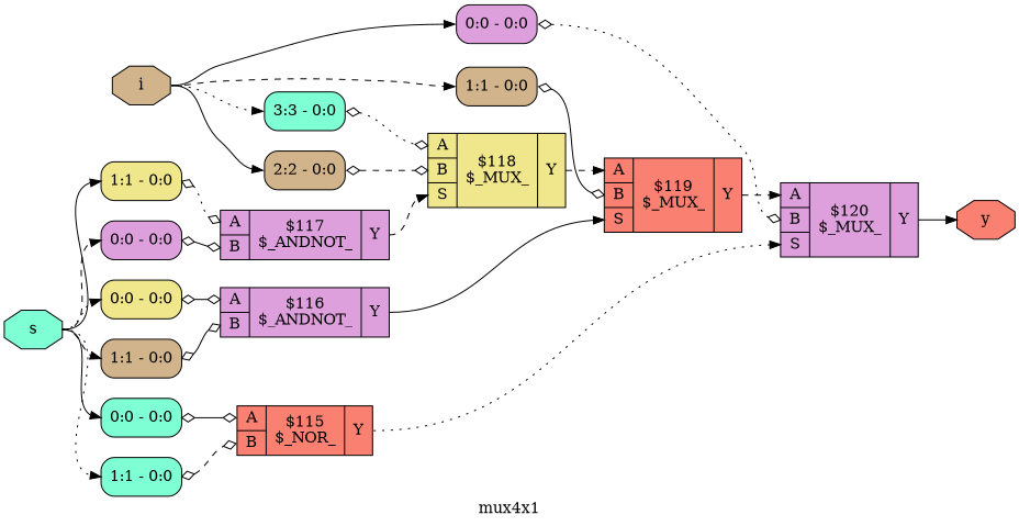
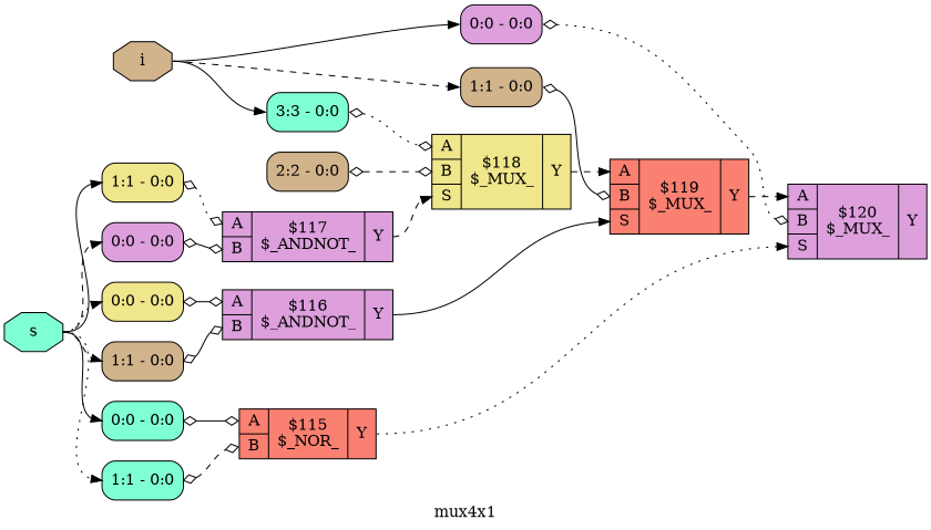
  digraph {
    label=mux4x1
    rankdir=LR
    remincross=true
    node [color=black fillcolor=plum fontcolor=black shape=record style="rounded,filled"]
    edge [color=black fontcolor=black headport="s0:w" style=solid tailport=e]
    n1 [fillcolor=tan label=i shape=octagon style=filled]
    n2 [fillcolor=aquamarine label="<s0> 3:3 - 0:0 "]
    n3 [fillcolor=tan label="<s0> 2:2 - 0:0 "]
    n4 [fillcolor=tan label="<s0> 1:1 - 0:0 "]
    n5 [label="<s0> 0:0 - 0:0 "]
    n6 [fillcolor=khaki label="{{<p9> A|<p10> B|<p15> S}|$118\n$_MUX_|{<p11> Y}}" style=filled color="" fontcolor=""]
    n7 [fillcolor=salmon label="{{<p9> A|<p10> B|<p15> S}|$119\n$_MUX_|{<p11> Y}}" style=filled color="" fontcolor=""]
    n8 [label="{{<p9> A|<p10> B|<p15> S}|$120\n$_MUX_|{<p11> Y}}" style=filled color="" fontcolor=""]
    n9 [fillcolor=aquamarine label=s shape=octagon style=filled]
    n10 [fillcolor=aquamarine label="<s0> 0:0 - 0:0 "]
    n11 [fillcolor=aquamarine label="<s0> 1:1 - 0:0 "]
    n12 [fillcolor=khaki label="<s0> 0:0 - 0:0 "]
    n13 [fillcolor=tan label="<s0> 1:1 - 0:0 "]
    n14 [fillcolor=khaki label="<s0> 1:1 - 0:0 "]
    n15 [label="<s0> 0:0 - 0:0 "]
    n16 [fillcolor=salmon label="{{<p9> A|<p10> B}|$115\n$_NOR_|{<p11> Y}}" style=filled color="" fontcolor=""]
    n17 [label="{{<p9> A|<p10> B}|$116\n$_ANDNOT_|{<p11> Y}}" style=filled color="" fontcolor=""]
    n18 [label="{{<p9> A|<p10> B}|$117\n$_ANDNOT_|{<p11> Y}}" style=filled color="" fontcolor=""]
-   n19 [fillcolor=salmon label=y shape=octagon style=filled]
-   n1 -> n2 [style=dotted]
-   n1 -> n3
+   n1 -> n2
    n1 -> n4 [style=dashed]
    n1 -> n5
    n2 -> n6 [arrowhead=odiamond arrowtail=odiamond dir=both headport="p9:w" style=dotted]
    n3 -> n6 [arrowhead=odiamond arrowtail=odiamond dir=both headport="p10:w" style=dashed]
    n4 -> n7 [arrowhead=odiamond arrowtail=odiamond dir=both headport="p10:w"]
    n5 -> n8 [arrowhead=odiamond arrowtail=odiamond dir=both headport="p10:w" style=dotted]
    n6 -> n7 [headport="p9:w" style=dashed tailport="p11:e"]
    n7 -> n8 [headport="p9:w" style=dashed tailport="p11:e"]
-   n8 -> n19 [headport=w tailport="p11:e"]
    n9 -> n10
    n9 -> n11 [style=dotted]
    n9 -> n12 [style=dotted]
    n9 -> n13 [style=dashed]
    n9 -> n14
    n9 -> n15 [style=dashed]
    n10 -> n16 [arrowhead=odiamond arrowtail=odiamond dir=both headport="p9:w"]
    n11 -> n16 [arrowhead=odiamond arrowtail=odiamond dir=both headport="p10:w" style=dashed]
    n12 -> n17 [arrowhead=odiamond arrowtail=odiamond dir=both headport="p9:w"]
    n13 -> n17 [arrowhead=odiamond arrowtail=odiamond dir=both headport="p10:w"]
    n14 -> n18 [arrowhead=odiamond arrowtail=odiamond dir=both headport="p9:w" style=dotted]
    n15 -> n18 [arrowhead=odiamond arrowtail=odiamond dir=both headport="p10:w"]
    n16 -> n8 [headport="p15:w" style=dotted tailport="p11:e"]
    n17 -> n7 [headport="p15:w" tailport="p11:e"]
    n18 -> n6 [headport="p15:w" style=dashed tailport="p11:e"]
  }
